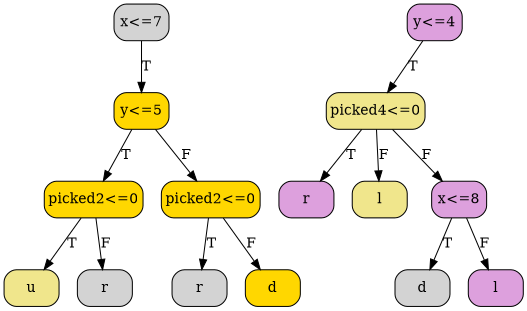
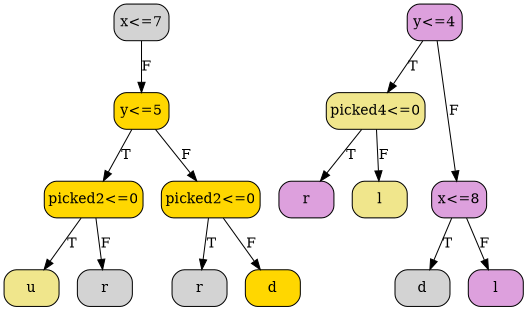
  digraph {
    node [fillcolor=lightgrey margin="0.05,0.05" shape=box style="rounded,filled"]
    n1 [fillcolor=khaki label=u]
    n2 [label=r]
    n3 [fillcolor=gold label="picked2<=0"]
    n4 [label=r]
    n5 [fillcolor=gold label=d]
    n6 [fillcolor=gold label="picked2<=0"]
    n7 [fillcolor=gold label="y<=5"]
    n8 [fillcolor=plum label=r]
    n9 [fillcolor=khaki label=l]
    n10 [fillcolor=khaki label="picked4<=0"]
    n11 [label=d]
    n12 [fillcolor=plum label=l]
    n13 [fillcolor=plum label="x<=8"]
    n14 [fillcolor=plum label="y<=4"]
    n15 [label="x<=7"]
    n3 -> n1 [label=T]
    n3 -> n2 [label=F]
    n6 -> n4 [label=T]
    n6 -> n5 [label=F]
    n7 -> n3 [label=T]
    n7 -> n6 [label=F]
    n10 -> n8 [label=T]
    n10 -> n9 [label=F]
    n13 -> n11 [label=T]
    n13 -> n12 [label=F]
    n14 -> n10 [label=T]
-   n10 -> n13 [label=F]
-   n15 -> n7 [label=T]
+   n14 -> n13 [label=F]
+   n15 -> n7 [label=F]
  }
